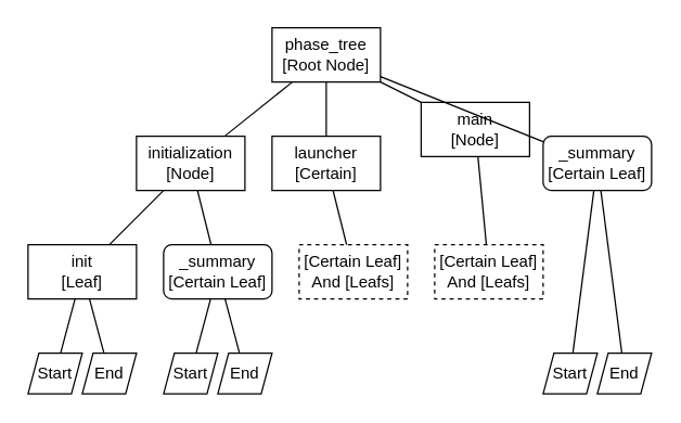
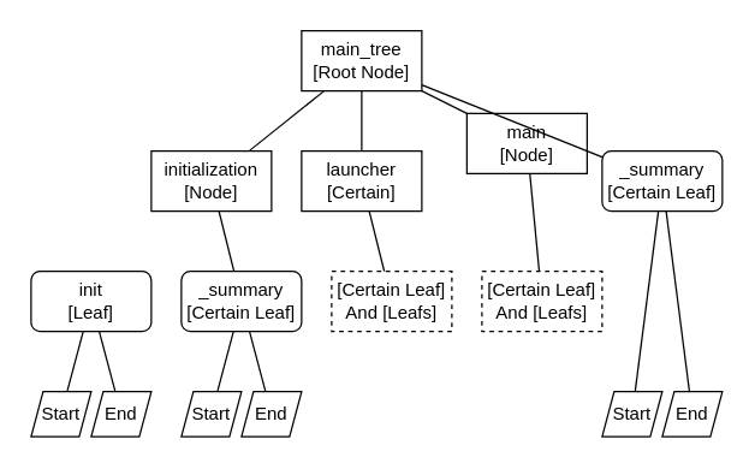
  <mxCell id="0" />
  <mxCell id="1" parent="0" />
- <mxCell id="2" value="phase_tree&lt;br&gt;[Root Node]" style="rounded=0;whiteSpace=wrap;html=1;fillColor=none;" vertex="1" parent="1"><mxGeometry x="200" y="20" width="80" height="40" as="geometry" /></mxCell>
+ <mxCell id="2" value="main_tree&lt;br&gt;[Root Node]" style="rounded=0;whiteSpace=wrap;html=1;fillColor=none;" vertex="1" parent="1"><mxGeometry x="200" y="20" width="80" height="40" as="geometry" /></mxCell>
  <mxCell id="3" value="initialization&lt;br&gt;[Node]" style="rounded=0;whiteSpace=wrap;html=1;fillColor=none;" vertex="1" parent="1"><mxGeometry x="100" y="100" width="80" height="40" as="geometry" /></mxCell>
  <mxCell id="4" value="launcher&lt;br&gt;[Certain]" style="rounded=0;whiteSpace=wrap;html=1;fillColor=none;" vertex="1" parent="1"><mxGeometry x="200" y="100" width="80" height="40" as="geometry" /></mxCell>
  <mxCell id="5" value="main&lt;br&gt;[Node]" style="rounded=0;whiteSpace=wrap;html=1;fillColor=none;" vertex="1" parent="1"><mxGeometry x="310" y="75" width="80" height="40" as="geometry" /></mxCell>
  <mxCell id="6" value="" style="endArrow=none;html=1;" edge="1" parent="1" source="3" target="2"><mxGeometry width="50" height="50" relative="1" as="geometry"><mxPoint x="20" y="100" as="sourcePoint" /><mxPoint x="70" y="50" as="targetPoint" /></mxGeometry></mxCell>
  <mxCell id="7" value="" style="endArrow=none;html=1;" edge="1" parent="1" source="4" target="2"><mxGeometry width="50" height="50" relative="1" as="geometry"><mxPoint x="20" y="100" as="sourcePoint" /><mxPoint x="70" y="50" as="targetPoint" /></mxGeometry></mxCell>
  <mxCell id="8" value="" style="endArrow=none;html=1;" edge="1" parent="1" source="5" target="2"><mxGeometry width="50" height="50" relative="1" as="geometry"><mxPoint x="20" y="100" as="sourcePoint" /><mxPoint x="70" y="50" as="targetPoint" /></mxGeometry></mxCell>
  <mxCell id="9" value="_summary&lt;br&gt;[Certain Leaf]" style="rounded=1;whiteSpace=wrap;html=1;fillColor=none;" vertex="1" parent="1"><mxGeometry x="400" y="100" width="80" height="40" as="geometry" /></mxCell>
  <mxCell id="10" value="" style="endArrow=none;html=1;" edge="1" parent="1" source="9" target="2"><mxGeometry width="50" height="50" relative="1" as="geometry"><mxPoint x="20" y="100" as="sourcePoint" /><mxPoint x="70" y="50" as="targetPoint" /></mxGeometry></mxCell>
  <mxCell id="11" value="_summary&lt;br&gt;[Certain Leaf]" style="rounded=1;whiteSpace=wrap;html=1;fillColor=none;" vertex="1" parent="1"><mxGeometry x="120" y="180" width="80" height="40" as="geometry" /></mxCell>
- <mxCell id="12" value="init&lt;br&gt;[Leaf]" style="whiteSpace=wrap;html=1;fillColor=none;rounded=0;" vertex="1" parent="1"><mxGeometry x="20" y="180" width="80" height="40" as="geometry" /></mxCell>
- <mxCell id="13" value="" style="endArrow=none;html=1;" edge="1" parent="1" source="3" target="12"><mxGeometry width="50" height="50" relative="1" as="geometry"><mxPoint x="20" y="100" as="sourcePoint" /><mxPoint x="70" y="50" as="targetPoint" /></mxGeometry></mxCell>
+ <mxCell id="12" value="init&lt;br&gt;[Leaf]" style="rounded=1;whiteSpace=wrap;html=1;fillColor=none;" vertex="1" parent="1"><mxGeometry x="20" y="180" width="80" height="40" as="geometry" /></mxCell>
  <mxCell id="14" value="" style="endArrow=none;html=1;" edge="1" parent="1" source="3" target="11"><mxGeometry width="50" height="50" relative="1" as="geometry"><mxPoint x="20" y="100" as="sourcePoint" /><mxPoint x="70" y="50" as="targetPoint" /></mxGeometry></mxCell>
  <mxCell id="15" value="[Certain Leaf]&lt;br&gt;And [Leafs]" style="dashed=1;&#10;rounded=1;whiteSpace=wrap;html=1;fillColor=none;" vertex="1" parent="1"><mxGeometry x="220" y="180" width="80" height="40" as="geometry" /></mxCell>
  <mxCell id="16" value="" style="endArrow=none;html=1;" edge="1" parent="1" source="4" target="15"><mxGeometry width="50" height="50" relative="1" as="geometry"><mxPoint x="20" y="100" as="sourcePoint" /><mxPoint x="70" y="50" as="targetPoint" /></mxGeometry></mxCell>
  <mxCell id="17" value="[Certain Leaf]&lt;br&gt;And [Leafs]" style="dashed=1;&#10;rounded=1;whiteSpace=wrap;html=1;fillColor=none;" vertex="1" parent="1"><mxGeometry x="320" y="180" width="80" height="40" as="geometry" /></mxCell>
  <mxCell id="18" value="" style="endArrow=none;html=1;" edge="1" parent="1" source="5" target="17"><mxGeometry width="50" height="50" relative="1" as="geometry"><mxPoint x="20" y="100" as="sourcePoint" /><mxPoint x="70" y="50" as="targetPoint" /></mxGeometry></mxCell>
  <mxCell id="19" value="Start" style="shape=parallelogram;perimeter=parallelogramPerimeter;whiteSpace=wrap;html=1;dashed=0;fillColor=none;" vertex="1" parent="1"><mxGeometry x="20" y="260" width="40" height="30" as="geometry" /></mxCell>
  <mxCell id="20" value="End" style="shape=parallelogram;perimeter=parallelogramPerimeter;whiteSpace=wrap;html=1;dashed=0;fillColor=none;" vertex="1" parent="1"><mxGeometry x="60" y="260" width="40" height="30" as="geometry" /></mxCell>
  <mxCell id="21" value="" style="endArrow=none;html=1;" edge="1" parent="1" source="19" target="12"><mxGeometry width="50" height="50" relative="1" as="geometry"><mxPoint x="20" y="100" as="sourcePoint" /><mxPoint x="70" y="50" as="targetPoint" /></mxGeometry></mxCell>
  <mxCell id="22" value="" style="endArrow=none;html=1;" edge="1" parent="1" source="20" target="12"><mxGeometry width="50" height="50" relative="1" as="geometry"><mxPoint x="20" y="100" as="sourcePoint" /><mxPoint x="70" y="50" as="targetPoint" /></mxGeometry></mxCell>
  <mxCell id="23" value="Start" style="shape=parallelogram;perimeter=parallelogramPerimeter;whiteSpace=wrap;html=1;dashed=0;fillColor=none;" vertex="1" parent="1"><mxGeometry x="120" y="260" width="40" height="30" as="geometry" /></mxCell>
  <mxCell id="24" value="End" style="shape=parallelogram;perimeter=parallelogramPerimeter;whiteSpace=wrap;html=1;dashed=0;fillColor=none;" vertex="1" parent="1"><mxGeometry x="160" y="260" width="40" height="30" as="geometry" /></mxCell>
  <mxCell id="25" value="" style="endArrow=none;html=1;" edge="1" parent="1" source="23" target="11"><mxGeometry width="50" height="50" relative="1" as="geometry"><mxPoint x="20" y="100" as="sourcePoint" /><mxPoint x="70" y="50" as="targetPoint" /></mxGeometry></mxCell>
  <mxCell id="26" value="" style="endArrow=none;html=1;" edge="1" parent="1" source="24" target="11"><mxGeometry width="50" height="50" relative="1" as="geometry"><mxPoint x="20" y="100" as="sourcePoint" /><mxPoint x="70" y="50" as="targetPoint" /></mxGeometry></mxCell>
  <mxCell id="27" value="Start" style="shape=parallelogram;perimeter=parallelogramPerimeter;whiteSpace=wrap;html=1;dashed=0;fillColor=none;" vertex="1" parent="1"><mxGeometry x="400" y="260" width="40" height="30" as="geometry" /></mxCell>
  <mxCell id="28" value="End" style="shape=parallelogram;perimeter=parallelogramPerimeter;whiteSpace=wrap;html=1;dashed=0;fillColor=none;" vertex="1" parent="1"><mxGeometry x="440" y="260" width="40" height="30" as="geometry" /></mxCell>
  <mxCell id="29" value="" style="endArrow=none;html=1;" edge="1" parent="1" source="28" target="9"><mxGeometry width="50" height="50" relative="1" as="geometry"><mxPoint x="20" y="100" as="sourcePoint" /><mxPoint x="70" y="50" as="targetPoint" /></mxGeometry></mxCell>
  <mxCell id="30" value="" style="endArrow=none;html=1;" edge="1" parent="1" source="27" target="9"><mxGeometry width="50" height="50" relative="1" as="geometry"><mxPoint x="20" y="100" as="sourcePoint" /><mxPoint x="70" y="50" as="targetPoint" /></mxGeometry></mxCell>
